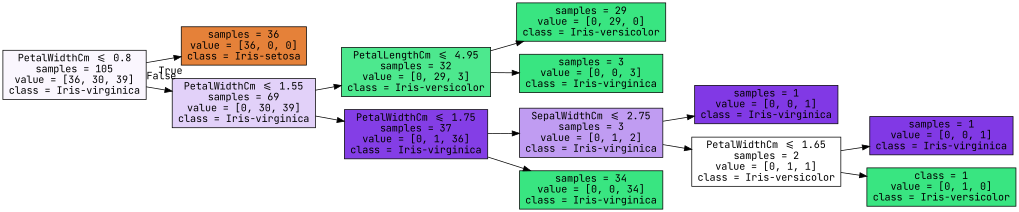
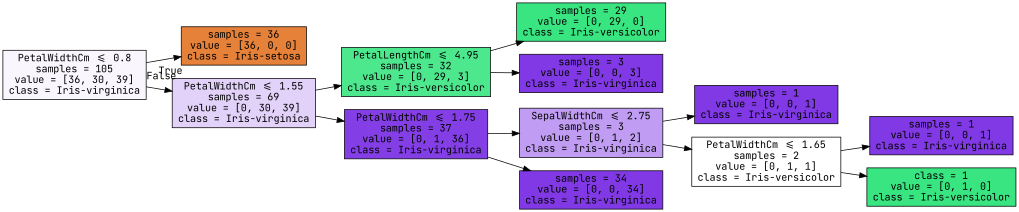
  digraph {
    fontname="JetBrains Mono"
    rankdir=LR
    node [color=black fillcolor="#8139e5" fontname="JetBrains Mono" shape=box style=filled]
    edge [fontname="JetBrains Mono"]
    n1 [fillcolor="#faf6fe" label="PetalWidthCm <= 0.8\nsamples = 105\nvalue = [36, 30, 39]\nclass = Iris-virginica"]
    n2 [fillcolor="#e58139" label="samples = 36\nvalue = [36, 0, 0]\nclass = Iris-setosa"]
    n3 [fillcolor="#e2d1f9" label="PetalWidthCm <= 1.55\nsamples = 69\nvalue = [0, 30, 39]\nclass = Iris-virginica"]
    n4 [fillcolor="#4de88e" label="PetalLengthCm <= 4.95\nsamples = 32\nvalue = [0, 29, 3]\nclass = Iris-versicolor"]
    n5 [fillcolor="#843ee6" label="PetalWidthCm <= 1.75\nsamples = 37\nvalue = [0, 1, 36]\nclass = Iris-virginica"]
    n6 [fillcolor="#39e581" label="samples = 29\nvalue = [0, 29, 0]\nclass = Iris-versicolor"]
-   n7 [fillcolor="#39e581" label="samples = 3\nvalue = [0, 0, 3]\nclass = Iris-virginica"]
+   n7 [label="samples = 3\nvalue = [0, 0, 3]\nclass = Iris-virginica"]
    n8 [fillcolor="#c09cf2" label="SepalWidthCm <= 2.75\nsamples = 3\nvalue = [0, 1, 2]\nclass = Iris-virginica"]
-   n9 [fillcolor="#39e581" label="samples = 34\nvalue = [0, 0, 34]\nclass = Iris-virginica"]
+   n9 [label="samples = 34\nvalue = [0, 0, 34]\nclass = Iris-virginica"]
    n10 [label="samples = 1\nvalue = [0, 0, 1]\nclass = Iris-virginica"]
    n11 [fillcolor="#ffffff" label="PetalWidthCm <= 1.65\nsamples = 2\nvalue = [0, 1, 1]\nclass = Iris-versicolor"]
    n12 [label="samples = 1\nvalue = [0, 0, 1]\nclass = Iris-virginica"]
    n13 [fillcolor="#39e581" label="class = 1\nvalue = [0, 1, 0]\nclass = Iris-versicolor"]
    n1 -> n2 [headlabel=True labelangle=45 labeldistance=2.5]
    n1 -> n3 [headlabel=False labelangle=-45 labeldistance=2.5]
    n3 -> n4
    n3 -> n5
    n4 -> n6
    n4 -> n7
    n5 -> n8
    n5 -> n9
    n8 -> n10
    n8 -> n11
    n11 -> n12
    n11 -> n13
  }
